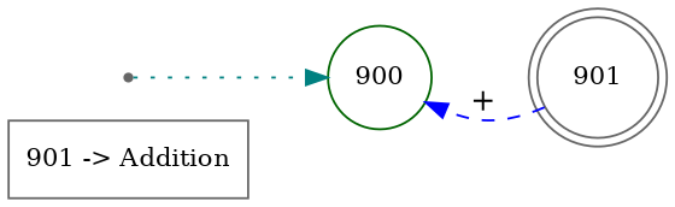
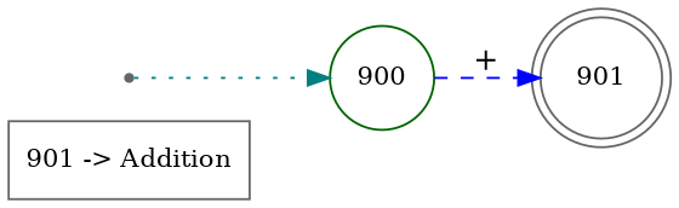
  digraph {
    rankdir=LR
    node [color=gray40 fontsize=12]
    n1 [label="901 -> Addition" shape=rectangle]
    n2 [color=darkgreen label=900 shape=circle]
    n3 [label=901 shape=doublecircle]
    n4 [label=901 shape=point]
-   n3 -> n2 [color=blue label="+" style=dashed]
+   n2 -> n3 [color=blue label="+" style=dashed]
    n4 -> n2 [color=teal style=dotted]
  }
